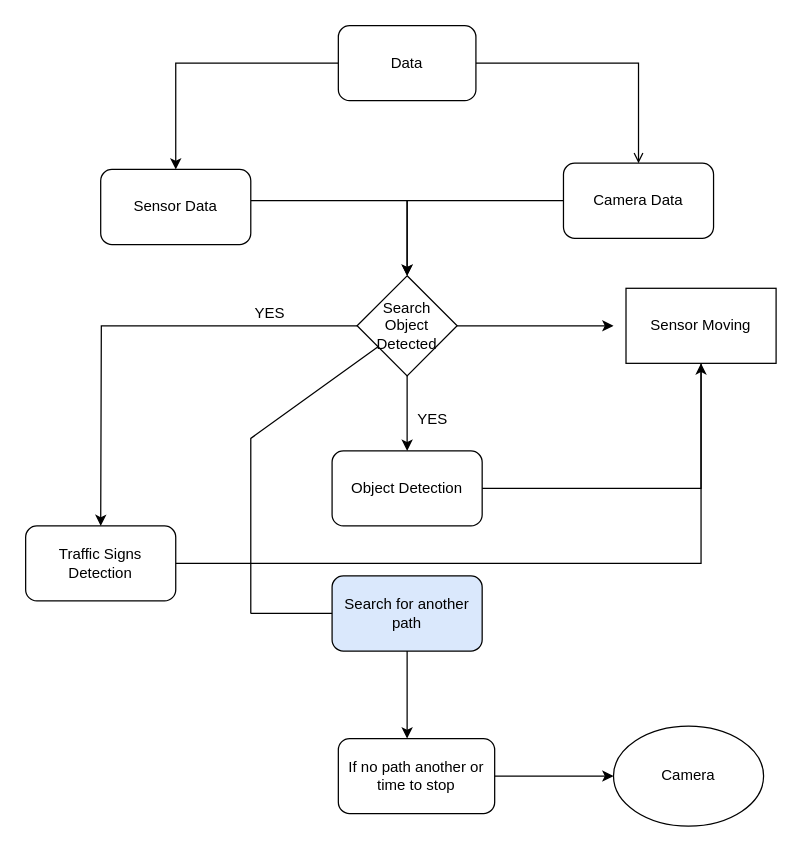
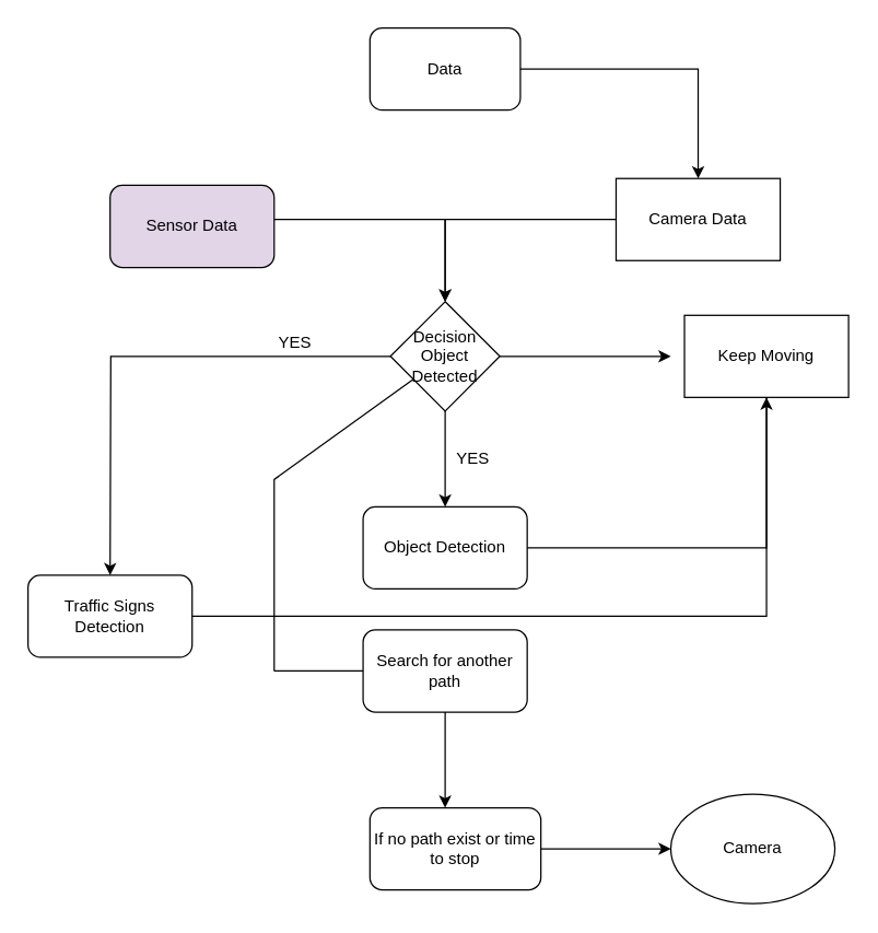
  <mxCell id="0" />
  <mxCell id="1" parent="0" />
- <mxCell id="2" style="edgeStyle=orthogonalEdgeStyle;rounded=0;orthogonalLoop=1;jettySize=auto;html=1;endArrow=open;" edge="1" parent="1" source="4" target="9"><mxGeometry relative="1" as="geometry" /></mxCell>
- <mxCell id="3" style="edgeStyle=orthogonalEdgeStyle;rounded=0;orthogonalLoop=1;jettySize=auto;html=1;entryX=0.5;entryY=0;entryDx=0;entryDy=0;" edge="1" parent="1" source="4" target="7"><mxGeometry relative="1" as="geometry" /></mxCell>
+ <mxCell id="2" style="edgeStyle=orthogonalEdgeStyle;rounded=0;orthogonalLoop=1;jettySize=auto;html=1;" edge="1" parent="1" source="4" target="9"><mxGeometry relative="1" as="geometry" /></mxCell>
  <mxCell id="4" value="Data" style="rounded=1;whiteSpace=wrap;html=1;" vertex="1" parent="1"><mxGeometry x="270" y="20" width="110" height="60" as="geometry" /></mxCell>
- <mxCell id="5" value="Sensor Moving" style="whiteSpace=wrap;html=1;" vertex="1" parent="1"><mxGeometry x="500" y="230" width="120" height="60" as="geometry" /></mxCell>
+ <mxCell id="5" value="Keep Moving" style="whiteSpace=wrap;html=1;" vertex="1" parent="1"><mxGeometry x="500" y="230" width="120" height="60" as="geometry" /></mxCell>
  <mxCell id="6" style="edgeStyle=orthogonalEdgeStyle;rounded=0;orthogonalLoop=1;jettySize=auto;html=1;" edge="1" parent="1" source="7" target="13"><mxGeometry relative="1" as="geometry"><Array as="points"><mxPoint x="325" y="160" /></Array></mxGeometry></mxCell>
- <mxCell id="7" value="Sensor Data" style="rounded=1;whiteSpace=wrap;html=1;" vertex="1" parent="1"><mxGeometry x="80" y="135" width="120" height="60" as="geometry" /></mxCell>
+ <mxCell id="7" value="Sensor Data" style="rounded=1;whiteSpace=wrap;html=1;fillColor=#e1d5e7;" vertex="1" parent="1"><mxGeometry x="80" y="135" width="120" height="60" as="geometry" /></mxCell>
  <mxCell id="8" style="edgeStyle=orthogonalEdgeStyle;rounded=0;orthogonalLoop=1;jettySize=auto;html=1;" edge="1" parent="1" source="9" target="13"><mxGeometry relative="1" as="geometry" /></mxCell>
- <mxCell id="9" value="Camera Data" style="rounded=1;whiteSpace=wrap;html=1;" vertex="1" parent="1"><mxGeometry x="450" y="130" width="120" height="60" as="geometry" /></mxCell>
+ <mxCell id="9" value="Camera Data" style="whiteSpace=wrap;html=1;rounded=0;" vertex="1" parent="1"><mxGeometry x="450" y="130" width="120" height="60" as="geometry" /></mxCell>
  <mxCell id="10" style="edgeStyle=orthogonalEdgeStyle;rounded=0;orthogonalLoop=1;jettySize=auto;html=1;" edge="1" parent="1" source="13"><mxGeometry relative="1" as="geometry"><mxPoint x="490" y="260" as="targetPoint" /></mxGeometry></mxCell>
  <mxCell id="11" style="edgeStyle=orthogonalEdgeStyle;rounded=0;orthogonalLoop=1;jettySize=auto;html=1;" edge="1" parent="1" source="13"><mxGeometry relative="1" as="geometry"><mxPoint x="80" y="420" as="targetPoint" /></mxGeometry></mxCell>
  <mxCell id="12" style="edgeStyle=orthogonalEdgeStyle;rounded=0;orthogonalLoop=1;jettySize=auto;html=1;" edge="1" parent="1" source="13" target="18"><mxGeometry relative="1" as="geometry"><mxPoint x="325" y="420" as="targetPoint" /></mxGeometry></mxCell>
- <mxCell id="13" value="Search&lt;br&gt;Object Detected" style="rhombus;whiteSpace=wrap;html=1;" vertex="1" parent="1"><mxGeometry x="285" y="220" width="80" height="80" as="geometry" /></mxCell>
+ <mxCell id="13" value="Decision&lt;br&gt;Object Detected" style="rhombus;whiteSpace=wrap;html=1;" vertex="1" parent="1"><mxGeometry x="285" y="220" width="80" height="80" as="geometry" /></mxCell>
  <mxCell id="14" value="YES" style="text;html=1;align=center;verticalAlign=middle;resizable=0;points=[];autosize=1;strokeColor=none;fillColor=none;" vertex="1" parent="1"><mxGeometry x="320" y="320" width="50" height="30" as="geometry" /></mxCell>
  <mxCell id="15" value="YES" style="text;html=1;align=center;verticalAlign=middle;resizable=0;points=[];autosize=1;strokeColor=none;fillColor=none;" vertex="1" parent="1"><mxGeometry x="190" y="235" width="50" height="30" as="geometry" /></mxCell>
  <mxCell id="16" style="edgeStyle=orthogonalEdgeStyle;rounded=0;orthogonalLoop=1;jettySize=auto;html=1;" edge="1" parent="1" source="17" target="5"><mxGeometry relative="1" as="geometry"><mxPoint x="80" y="540" as="targetPoint" /></mxGeometry></mxCell>
  <mxCell id="17" value="Traffic Signs Detection" style="rounded=1;whiteSpace=wrap;html=1;" vertex="1" parent="1"><mxGeometry x="20" y="420" width="120" height="60" as="geometry" /></mxCell>
- <mxCell id="18" value="Object Detection" style="rounded=1;whiteSpace=wrap;html=1;" vertex="1" parent="1"><mxGeometry x="265" y="360" width="120" height="60" as="geometry" /></mxCell>
+ <mxCell id="18" value="Object Detection" style="rounded=1;whiteSpace=wrap;html=1;" vertex="1" parent="1"><mxGeometry x="265" y="370" width="120" height="60" as="geometry" /></mxCell>
  <mxCell id="19" style="edgeStyle=orthogonalEdgeStyle;rounded=0;orthogonalLoop=1;jettySize=auto;html=1;" edge="1" parent="1" source="20"><mxGeometry relative="1" as="geometry"><mxPoint x="325" y="590" as="targetPoint" /></mxGeometry></mxCell>
- <mxCell id="20" value="Search for another path" style="rounded=1;whiteSpace=wrap;html=1;fillColor=#dae8fc;" vertex="1" parent="1"><mxGeometry x="265" y="460" width="120" height="60" as="geometry" /></mxCell>
+ <mxCell id="20" value="Search for another path" style="rounded=1;whiteSpace=wrap;html=1;" vertex="1" parent="1"><mxGeometry x="265" y="460" width="120" height="60" as="geometry" /></mxCell>
  <mxCell id="21" value="" style="edgeStyle=orthogonalEdgeStyle;rounded=0;orthogonalLoop=1;jettySize=auto;html=1;endArrow=none;" edge="1" parent="1" source="18" target="5"><mxGeometry relative="1" as="geometry"><mxPoint x="325" y="570" as="targetPoint" /><mxPoint x="325" y="420" as="sourcePoint" /></mxGeometry></mxCell>
  <mxCell id="22" value="" style="edgeStyle=orthogonalEdgeStyle;rounded=0;orthogonalLoop=1;jettySize=auto;html=1;" edge="1" parent="1" source="23" target="24"><mxGeometry relative="1" as="geometry" /></mxCell>
- <mxCell id="23" value="If no path another or time to stop" style="rounded=1;whiteSpace=wrap;html=1;" vertex="1" parent="1"><mxGeometry x="270" y="590" width="125" height="60" as="geometry" /></mxCell>
+ <mxCell id="23" value="If no path exist or time to stop" style="rounded=1;whiteSpace=wrap;html=1;" vertex="1" parent="1"><mxGeometry x="270" y="590" width="125" height="60" as="geometry" /></mxCell>
  <mxCell id="24" value="Camera" style="ellipse;whiteSpace=wrap;html=1;" vertex="1" parent="1"><mxGeometry x="490" y="580" width="120" height="80" as="geometry" /></mxCell>
  <mxCell id="25" value="" style="endArrow=none;html=1;rounded=0;entryX=0;entryY=0.5;entryDx=0;entryDy=0;" edge="1" parent="1" target="20"><mxGeometry width="50" height="50" relative="1" as="geometry"><mxPoint x="200" y="490" as="sourcePoint" /><mxPoint x="250" y="450" as="targetPoint" /></mxGeometry></mxCell>
  <mxCell id="26" value="" style="endArrow=none;html=1;rounded=0;" edge="1" parent="1" target="13"><mxGeometry width="50" height="50" relative="1" as="geometry"><mxPoint x="200" y="490" as="sourcePoint" /><mxPoint x="265" y="350" as="targetPoint" /><Array as="points"><mxPoint x="200" y="350" /></Array></mxGeometry></mxCell>
